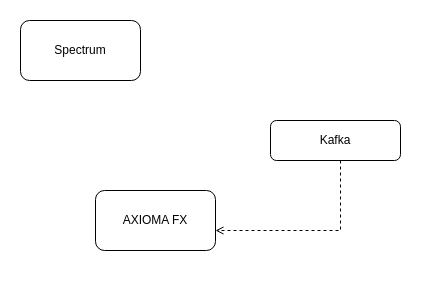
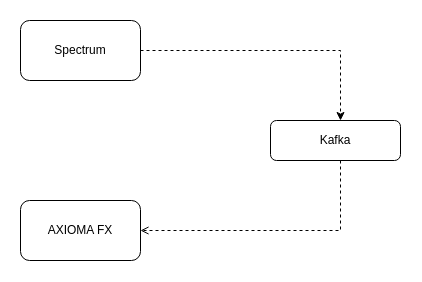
  <mxCell id="0" />
  <mxCell id="1" parent="0" />
+ <mxCell id="2" value="" style="edgeStyle=orthogonalEdgeStyle;rounded=0;orthogonalLoop=1;jettySize=auto;html=1;dashed=1;" edge="1" parent="1" source="3" target="5"><mxGeometry relative="1" as="geometry"><Array as="points"><mxPoint x="340" y="50" /></Array></mxGeometry></mxCell>
  <mxCell id="3" value="Spectrum" style="rounded=1;whiteSpace=wrap;html=1;" vertex="1" parent="1"><mxGeometry x="20" y="20" width="120" height="60" as="geometry" /></mxCell>
  <mxCell id="4" value="" style="edgeStyle=orthogonalEdgeStyle;rounded=0;orthogonalLoop=1;jettySize=auto;html=1;dashed=1;endArrow=open;" edge="1" parent="1" source="5" target="6"><mxGeometry relative="1" as="geometry"><Array as="points"><mxPoint x="340" y="230" /></Array></mxGeometry></mxCell>
  <mxCell id="5" value="Kafka" style="whiteSpace=wrap;html=1;rounded=1;" vertex="1" parent="1"><mxGeometry x="270" y="120" width="130" height="40" as="geometry" /></mxCell>
- <mxCell id="6" value="AXIOMA FX" style="whiteSpace=wrap;html=1;rounded=1;" vertex="1" parent="1"><mxGeometry x="95" y="190" width="120" height="60" as="geometry" /></mxCell>
+ <mxCell id="6" value="AXIOMA FX" style="whiteSpace=wrap;html=1;rounded=1;" vertex="1" parent="1"><mxGeometry x="20" y="200" width="120" height="60" as="geometry" /></mxCell>
